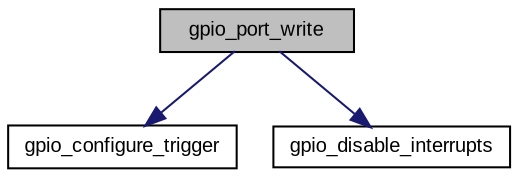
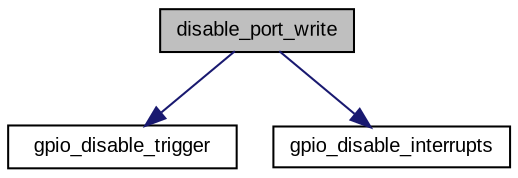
  digraph {
    fontname="Liberation Sans"
    rankdir=TB
    node [color=black fillcolor=white fontname="Liberation Sans" fontsize=10 shape=record style=filled]
    edge [color=midnightblue fontname="Liberation Sans" fontsize=10 labelfontname=Helvetica labelfontsize=10 style=solid]
-   n1 [fillcolor=grey75 fontcolor=black height=0.2 label=gpio_port_write width=0.4]
-   n2 [height=0.2 label=gpio_configure_trigger width=0.4]
+   n1 [fillcolor=grey75 fontcolor=black height=0.2 label=disable_port_write width=0.4]
+   n2 [height=0.2 label=gpio_disable_trigger width=0.4]
    n3 [height=0.2 label=gpio_disable_interrupts width=0.4]
    n1 -> n2
    n1 -> n3
  }
